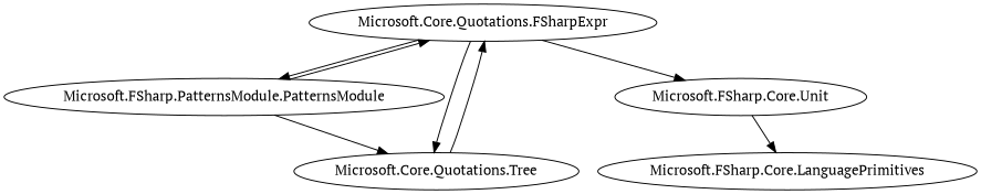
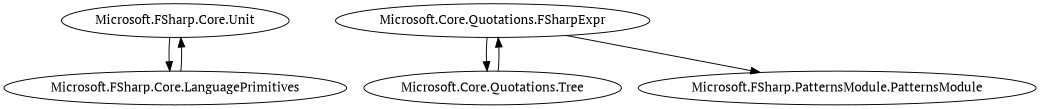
  digraph {
    fontname="PT Serif"
    fontsize=10
    rankdir=TB
    node [fontname="PT Serif"]
    edge [fontname="PT Serif"]
    "Microsoft.FSharp.Core.Unit"
    "Microsoft.FSharp.Core.LanguagePrimitives"
    n3 [label="Microsoft.FSharp.PatternsModule.PatternsModule"]
    n4 [label="Microsoft.Core.Quotations.Tree"]
    n5 [label="Microsoft.Core.Quotations.FSharpExpr"]
    subgraph sub_1 {
      rank=none
      "Microsoft.FSharp.Core.Unit"
    }
    subgraph sub_2 {
      rank=none
      "Microsoft.FSharp.Core.LanguagePrimitives"
    }
    subgraph sub_3 {
      rank=none
      n3
      n4
    }
    subgraph sub_4 {
      rank=none
      n4
      n5
    }
    subgraph sub_5 {
      rank=none
      n5
    }
    "Microsoft.FSharp.Core.Unit" -> "Microsoft.FSharp.Core.LanguagePrimitives"
-   n5 -> "Microsoft.FSharp.Core.Unit"
-   n3 -> n4
-   n3 -> n5
+   "Microsoft.FSharp.Core.LanguagePrimitives" -> "Microsoft.FSharp.Core.Unit"
    n4 -> n5
    n5 -> n3
    n5 -> n4
  }
